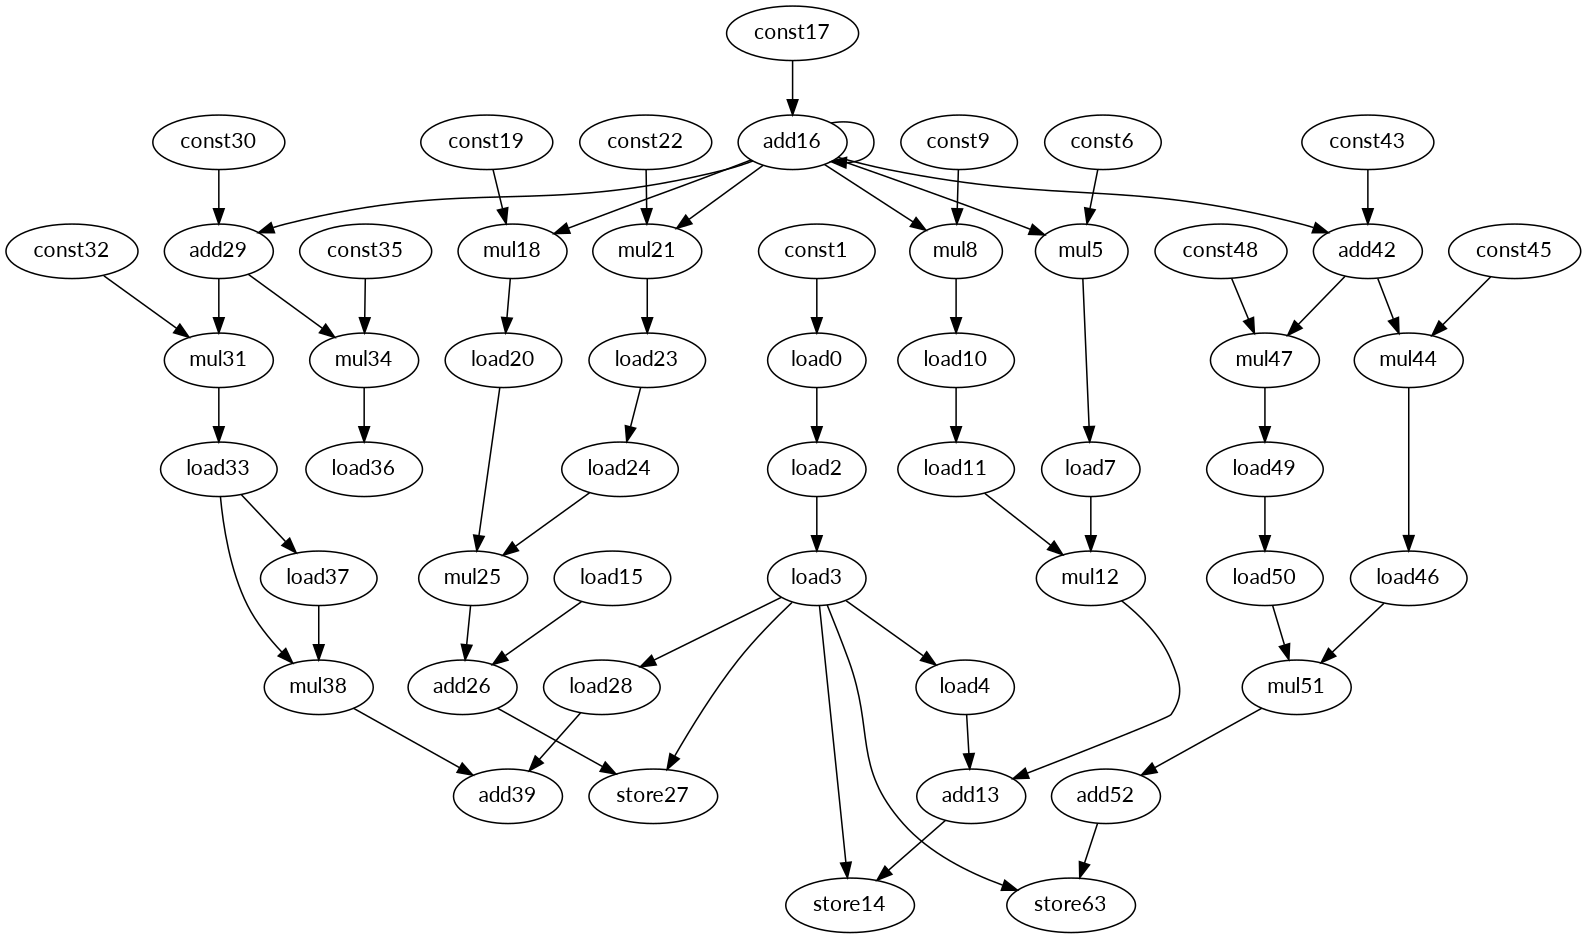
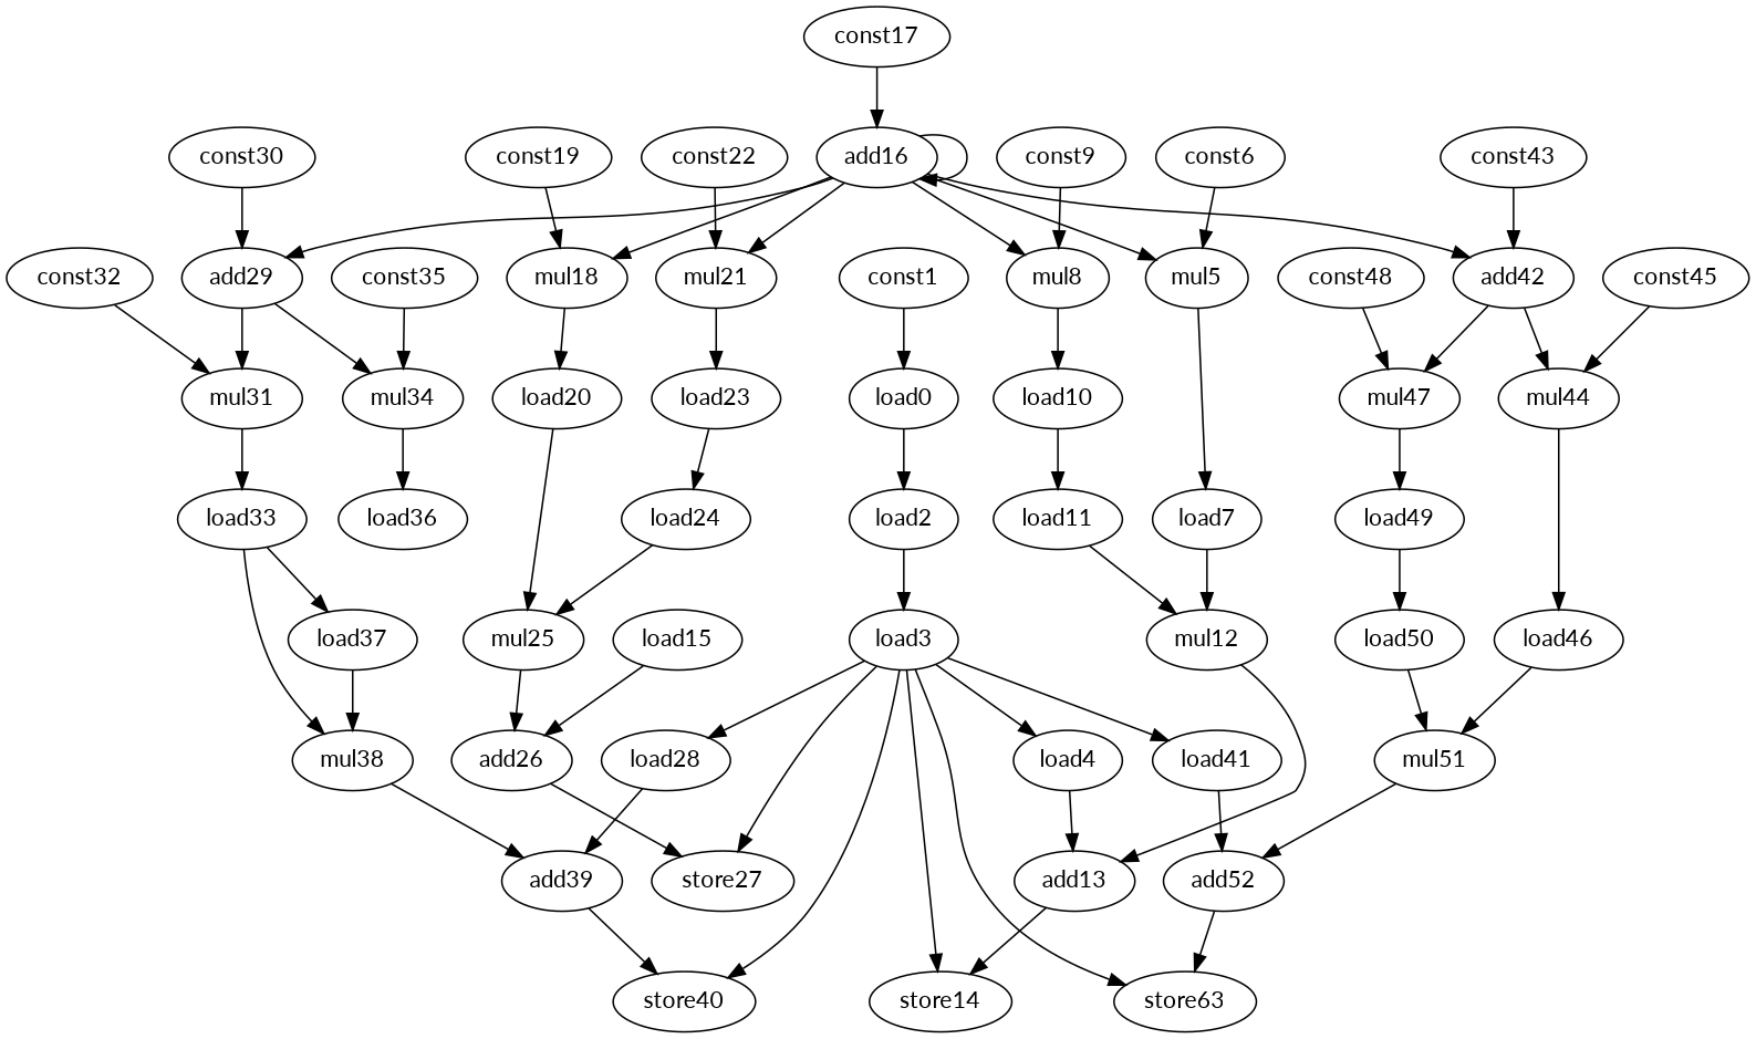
  digraph {
    fontname=Lato
    node [fontname=Lato opcode=load]
    edge [fontname=Lato operand=0]
    load0
    load2
    load3
    const1 [opcode=const]
    load4
    store14 [opcode=store]
    store27 [opcode=store]
    load28
+   store40 [opcode=store]
+   load41
    n11 [label=store63 opcode=store]
    add13 [opcode=add]
    add26 [opcode=add]
    load15
    add39 [opcode=add]
    add52 [opcode=add]
    mul5 [opcode=mul]
    load7
    mul12 [opcode=mul]
    const6 [opcode=const]
    mul8 [opcode=mul]
    load10
    load11
    const9 [opcode=const]
    add16 [opcode=add]
    mul18 [opcode=mul]
    mul21 [opcode=mul]
    add29 [opcode=add]
    add42 [opcode=add]
    load20
    load23
    mul31 [opcode=mul]
    mul34 [opcode=mul]
    mul44 [opcode=mul]
    mul47 [opcode=mul]
    const17 [opcode=const]
    mul25 [opcode=mul]
    const19 [opcode=const]
    load24
    const22 [opcode=const]
    load33
    load36
    const30 [opcode=const]
    mul38 [opcode=mul]
    load37
    const32 [opcode=const]
    const35 [opcode=const]
    load46
    load49
    const43 [opcode=const]
    mul51 [opcode=mul]
    const45 [opcode=const]
    load50
    const48 [opcode=const]
    load0 -> load2
    load2 -> load3
    load3 -> load4
    load3 -> store14 [operand=1]
    load3 -> store27 [operand=1]
    load3 -> load28
+   load3 -> store40 [operand=1]
+   load3 -> load41
    load3 -> n11 [operand=1]
    const1 -> load0
    load4 -> add13 [operand=1]
    load28 -> add39 [operand=1]
+   load41 -> add52 [operand=1]
    add13 -> store14
    add26 -> store27
    load15 -> add26 [operand=1]
+   add39 -> store40
    add52 -> n11
    mul5 -> load7
    load7 -> mul12 [operand=1]
    mul12 -> add13
    const6 -> mul5
    mul8 -> load10
    load10 -> load11
    load11 -> mul12
    const9 -> mul8
    add16 -> mul5 [operand=1]
    add16 -> mul8 [operand=1]
    add16 -> add16
    add16 -> mul18 [operand=1]
    add16 -> mul21 [operand=1]
    add16 -> add29
    add16 -> add42
    mul18 -> load20
    mul21 -> load23
    add29 -> mul31 [operand=1]
    add29 -> mul34 [operand=1]
    add42 -> mul44 [operand=1]
    add42 -> mul47 [operand=1]
    load20 -> mul25 [operand=1]
    load23 -> load24
    mul31 -> load33
    mul34 -> load36
    mul44 -> load46
    mul47 -> load49
    const17 -> add16 [operand=1]
    mul25 -> add26
    const19 -> mul18
    load24 -> mul25
    const22 -> mul21
    load33 -> mul38 [operand=1]
    load33 -> load37
    const30 -> add29 [operand=1]
    mul38 -> add39
    load37 -> mul38
    const32 -> mul31
    const35 -> mul34
    load46 -> mul51 [operand=1]
    load49 -> load50
    const43 -> add42 [operand=1]
    mul51 -> add52
    const45 -> mul44
    load50 -> mul51
    const48 -> mul47
  }
